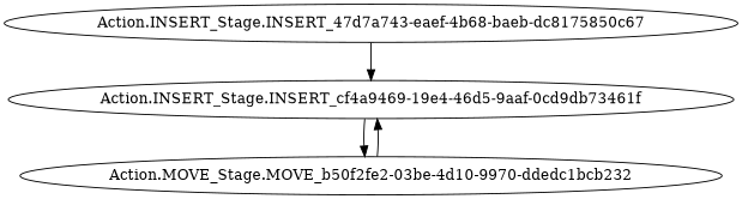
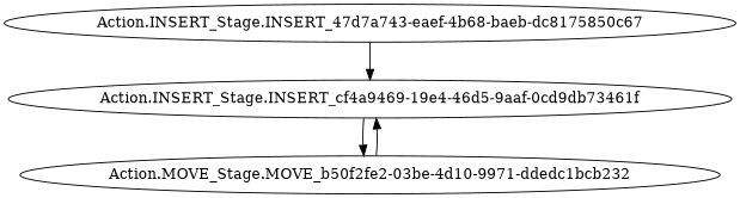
  strict digraph {
    "Action.INSERT_Stage.INSERT_47d7a743-eaef-4b68-baeb-dc8175850c67"
    "Action.INSERT_Stage.INSERT_cf4a9469-19e4-46d5-9aaf-0cd9db73461f"
-   "Action.MOVE_Stage.MOVE_b50f2fe2-03be-4d10-9970-ddedc1bcb232"
+   "Action.MOVE_Stage.MOVE_b50f2fe2-03be-4d10-9970-ddedc1bcb232" [label="Action.MOVE_Stage.MOVE_b50f2fe2-03be-4d10-9971-ddedc1bcb232"]
    "Action.INSERT_Stage.INSERT_47d7a743-eaef-4b68-baeb-dc8175850c67" -> "Action.INSERT_Stage.INSERT_cf4a9469-19e4-46d5-9aaf-0cd9db73461f"
    "Action.INSERT_Stage.INSERT_cf4a9469-19e4-46d5-9aaf-0cd9db73461f" -> "Action.MOVE_Stage.MOVE_b50f2fe2-03be-4d10-9970-ddedc1bcb232"
    "Action.MOVE_Stage.MOVE_b50f2fe2-03be-4d10-9970-ddedc1bcb232" -> "Action.INSERT_Stage.INSERT_cf4a9469-19e4-46d5-9aaf-0cd9db73461f"
  }
